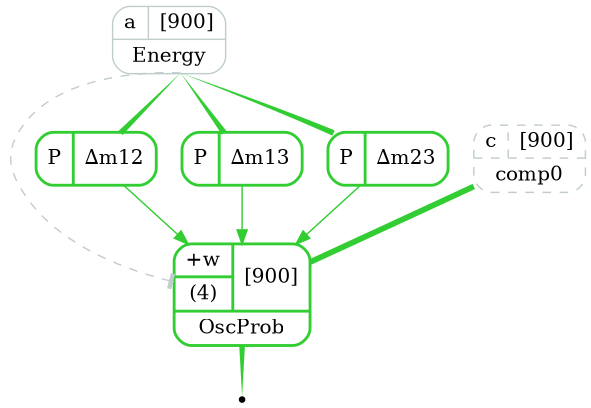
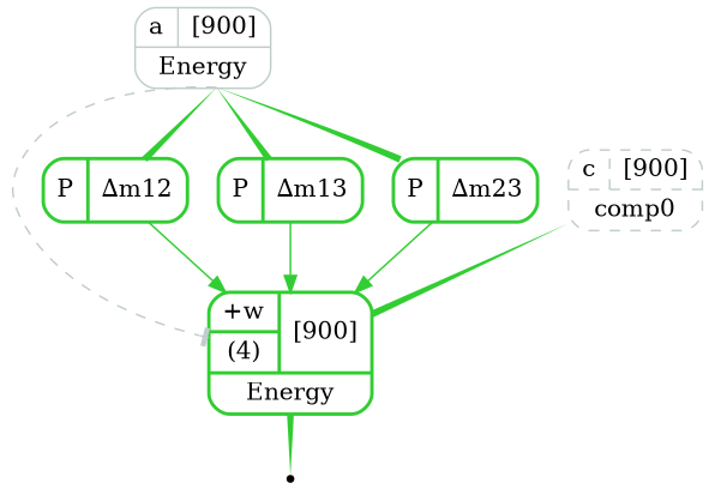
  digraph {
    fontsize=10
    labelfontsize=10
    rankdir=TB
    node [color=limegreen shape=Mrecord style=bold]
    edge [arrowhead=none color=limegreen dir=forward penwidth=4 style=tapered sametail=0]
-   n1 [label="{{{+w|(4)}|[900]}|OscProb}"]
+   n1 [label="{{{+w|(4)}|[900]}|Energy}"]
    n2 [label=out shape=point color="" style=""]
    n3 [label="P | &#8710;m12"]
    n4 [label="P | &#8710;m13"]
    n5 [label="P | &#8710;m23"]
    n6 [color=azure3 label="{{c|[900]}|comp0}" style=dashed]
    n7 [color=azure3 label="{{a|[900]}|Energy}" style=""]
    n1 -> n2 [sametail=""]
    n3 -> n1 [arrowhead="" penwidth="" style=""]
    n4 -> n1 [arrowhead="" penwidth="" style=""]
    n5 -> n1 [arrowhead="" penwidth="" style=""]
-   n6 -> n1 [arrowtail=none dir=back style=solid]
+   n6 -> n1 [arrowtail=none dir=back]
    n7 -> n1 [arrowhead=tee color=azure3 style=dashed dir="" penwidth=""]
    n7 -> n3 [arrowtail=none dir=back]
    n7 -> n4 [arrowtail=none dir=back]
    n7 -> n5 [arrowtail=none dir=back]
  }
